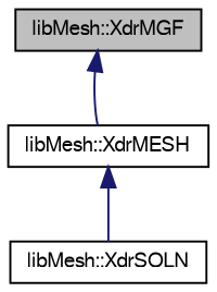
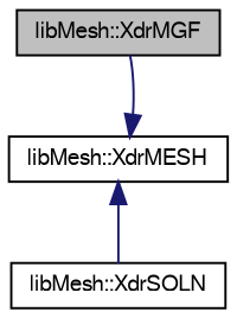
  digraph {
    node [color=black fillcolor=white fontname=FreeSans fontsize=10 shape=record style=filled]
    edge [color=midnightblue dir=back fontname=FreeSans fontsize=10 labelfontname=FreeSans labelfontsize=10 style=solid]
    n1 [fillcolor=grey75 fontcolor=black height=0.2 label="libMesh::XdrMGF" width=0.4]
    n2 [height=0.2 label="libMesh::XdrMESH" width=0.4]
    n3 [height=0.2 label="libMesh::XdrSOLN" width=0.4]
-   n1 -> n2
+   n2 -> n1
    n2 -> n3
  }
